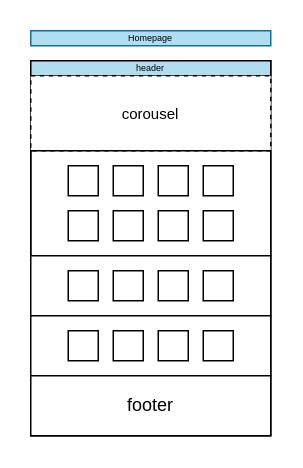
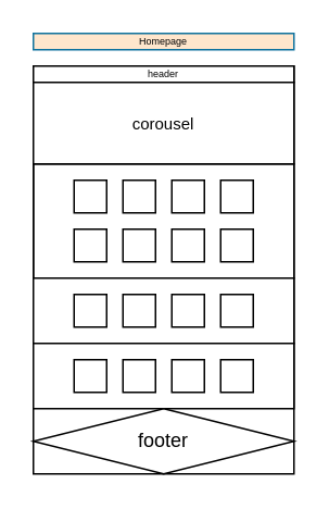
  <mxCell id="0" />
  <mxCell id="1" parent="0" />
  <mxCell id="2" value="" style="rounded=0;whiteSpace=wrap;html=1;" vertex="1" parent="1"><mxGeometry x="20" y="40" width="160" height="250" as="geometry" /></mxCell>
- <mxCell id="3" value="Homepage" style="rounded=0;whiteSpace=wrap;html=1;fontSize=6;fillColor=#b1ddf0;strokeColor=#10739e;" vertex="1" parent="1"><mxGeometry x="20" y="20" width="160" height="10" as="geometry" /></mxCell>
- <mxCell id="4" value="header&lt;br style=&quot;font-size: 6px;&quot;&gt;" style="rounded=0;whiteSpace=wrap;html=1;fontSize=6;fillColor=#b1ddf0;" vertex="1" parent="1"><mxGeometry x="20" y="40" width="160" height="10" as="geometry" /></mxCell>
- <mxCell id="5" value="corousel" style="rounded=0;whiteSpace=wrap;html=1;fontSize=10;dashed=1;" vertex="1" parent="1"><mxGeometry x="20" y="50" width="160" height="50" as="geometry" /></mxCell>
+ <mxCell id="3" value="Homepage" style="rounded=0;whiteSpace=wrap;html=1;fontSize=6;fillColor=#ffe6cc;strokeColor=#10739e;" vertex="1" parent="1"><mxGeometry x="20" y="20" width="160" height="10" as="geometry" /></mxCell>
+ <mxCell id="4" value="header&lt;br style=&quot;font-size: 6px;&quot;&gt;" style="rounded=0;whiteSpace=wrap;html=1;fontSize=6;" vertex="1" parent="1"><mxGeometry x="20" y="40" width="160" height="10" as="geometry" /></mxCell>
+ <mxCell id="5" value="corousel" style="rounded=0;whiteSpace=wrap;html=1;fontSize=10;" vertex="1" parent="1"><mxGeometry x="20" y="50" width="160" height="50" as="geometry" /></mxCell>
  <mxCell id="6" value="" style="rounded=0;whiteSpace=wrap;html=1;fillColor=none;" vertex="1" parent="1"><mxGeometry x="20" y="100" width="160" height="70" as="geometry" /></mxCell>
  <mxCell id="7" value="" style="whiteSpace=wrap;html=1;aspect=fixed;" vertex="1" parent="1"><mxGeometry x="45" y="110" width="20" height="20" as="geometry" /></mxCell>
  <mxCell id="8" value="" style="whiteSpace=wrap;html=1;aspect=fixed;" vertex="1" parent="1"><mxGeometry x="75" y="110" width="20" height="20" as="geometry" /></mxCell>
  <mxCell id="9" value="" style="whiteSpace=wrap;html=1;aspect=fixed;" vertex="1" parent="1"><mxGeometry x="105" y="110" width="20" height="20" as="geometry" /></mxCell>
  <mxCell id="10" value="" style="whiteSpace=wrap;html=1;aspect=fixed;" vertex="1" parent="1"><mxGeometry x="135" y="110" width="20" height="20" as="geometry" /></mxCell>
  <mxCell id="11" value="" style="whiteSpace=wrap;html=1;aspect=fixed;" vertex="1" parent="1"><mxGeometry x="45" y="140" width="20" height="20" as="geometry" /></mxCell>
  <mxCell id="12" value="" style="whiteSpace=wrap;html=1;aspect=fixed;" vertex="1" parent="1"><mxGeometry x="75" y="140" width="20" height="20" as="geometry" /></mxCell>
  <mxCell id="13" value="" style="whiteSpace=wrap;html=1;aspect=fixed;" vertex="1" parent="1"><mxGeometry x="105" y="140" width="20" height="20" as="geometry" /></mxCell>
  <mxCell id="14" value="" style="whiteSpace=wrap;html=1;aspect=fixed;" vertex="1" parent="1"><mxGeometry x="135" y="140" width="20" height="20" as="geometry" /></mxCell>
  <mxCell id="15" value="" style="rounded=0;whiteSpace=wrap;html=1;" vertex="1" parent="1"><mxGeometry x="20" y="170" width="160" height="40" as="geometry" /></mxCell>
  <mxCell id="16" value="" style="whiteSpace=wrap;html=1;aspect=fixed;" vertex="1" parent="1"><mxGeometry x="45" y="180" width="20" height="20" as="geometry" /></mxCell>
  <mxCell id="17" value="" style="whiteSpace=wrap;html=1;aspect=fixed;" vertex="1" parent="1"><mxGeometry x="75" y="180" width="20" height="20" as="geometry" /></mxCell>
  <mxCell id="18" value="" style="whiteSpace=wrap;html=1;aspect=fixed;" vertex="1" parent="1"><mxGeometry x="105" y="180" width="20" height="20" as="geometry" /></mxCell>
  <mxCell id="19" value="" style="whiteSpace=wrap;html=1;aspect=fixed;" vertex="1" parent="1"><mxGeometry x="135" y="180" width="20" height="20" as="geometry" /></mxCell>
  <mxCell id="20" value="" style="rounded=0;whiteSpace=wrap;html=1;" vertex="1" parent="1"><mxGeometry x="20" y="210" width="160" height="40" as="geometry" /></mxCell>
  <mxCell id="21" value="" style="whiteSpace=wrap;html=1;aspect=fixed;" vertex="1" parent="1"><mxGeometry x="45" y="220" width="20" height="20" as="geometry" /></mxCell>
  <mxCell id="22" value="" style="whiteSpace=wrap;html=1;aspect=fixed;" vertex="1" parent="1"><mxGeometry x="75" y="220" width="20" height="20" as="geometry" /></mxCell>
  <mxCell id="23" value="" style="whiteSpace=wrap;html=1;aspect=fixed;" vertex="1" parent="1"><mxGeometry x="105" y="220" width="20" height="20" as="geometry" /></mxCell>
  <mxCell id="24" value="" style="whiteSpace=wrap;html=1;aspect=fixed;" vertex="1" parent="1"><mxGeometry x="135" y="220" width="20" height="20" as="geometry" /></mxCell>
- <mxCell id="25" value="footer" style="rounded=0;whiteSpace=wrap;html=1;" vertex="1" parent="1"><mxGeometry x="20" y="250" width="160" height="40" as="geometry" /></mxCell>
+ <mxCell id="25" value="footer" style="rhombus;whiteSpace=wrap;html=1;" vertex="1" parent="1"><mxGeometry x="20" y="250" width="160" height="40" as="geometry" /></mxCell>
